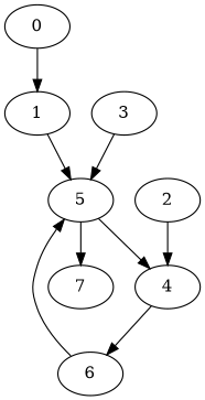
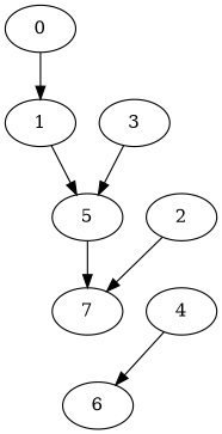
  digraph {
    0
    1
    5
    2
    4
    3
    6
    7
    0 -> 1
    1 -> 5
-   5 -> 4
    5 -> 7
-   2 -> 4
+   2 -> 7
    4 -> 6
    3 -> 5
-   6 -> 5
  }
